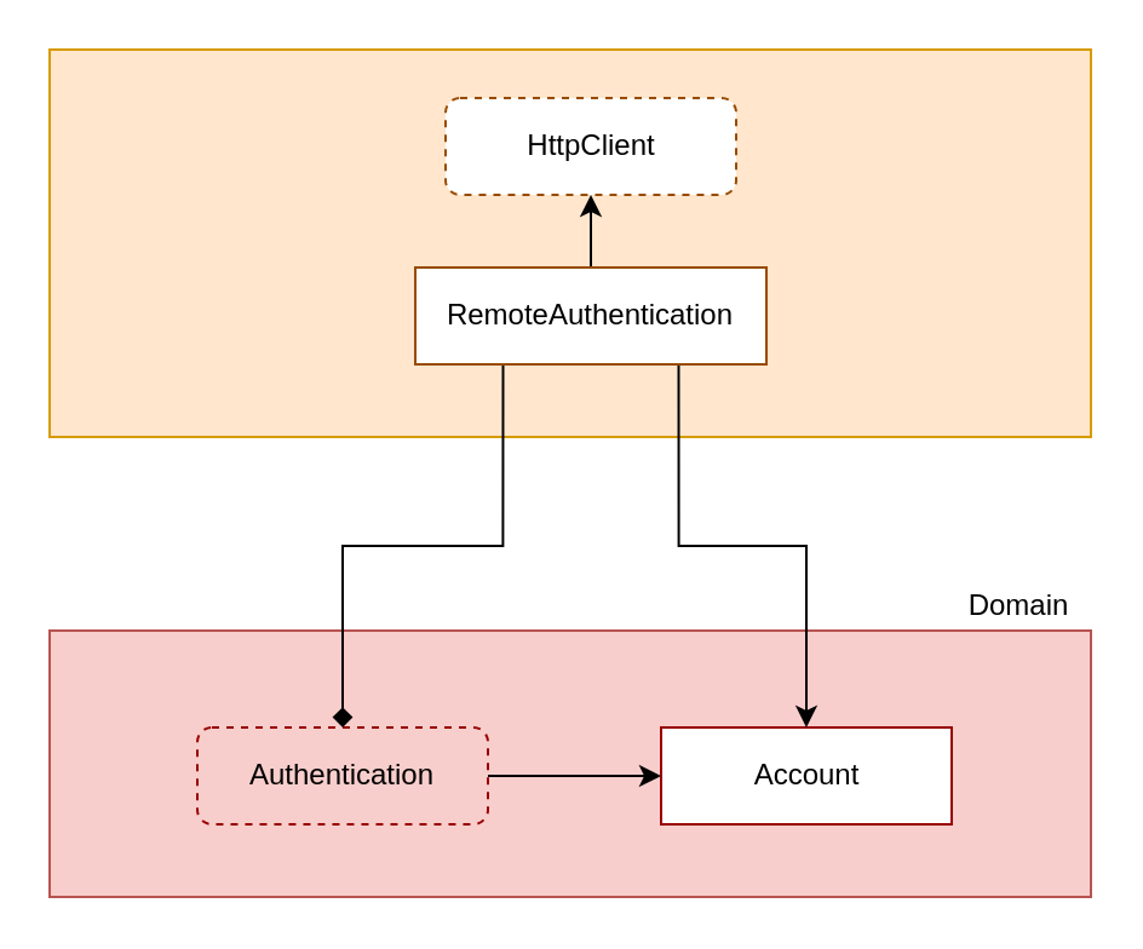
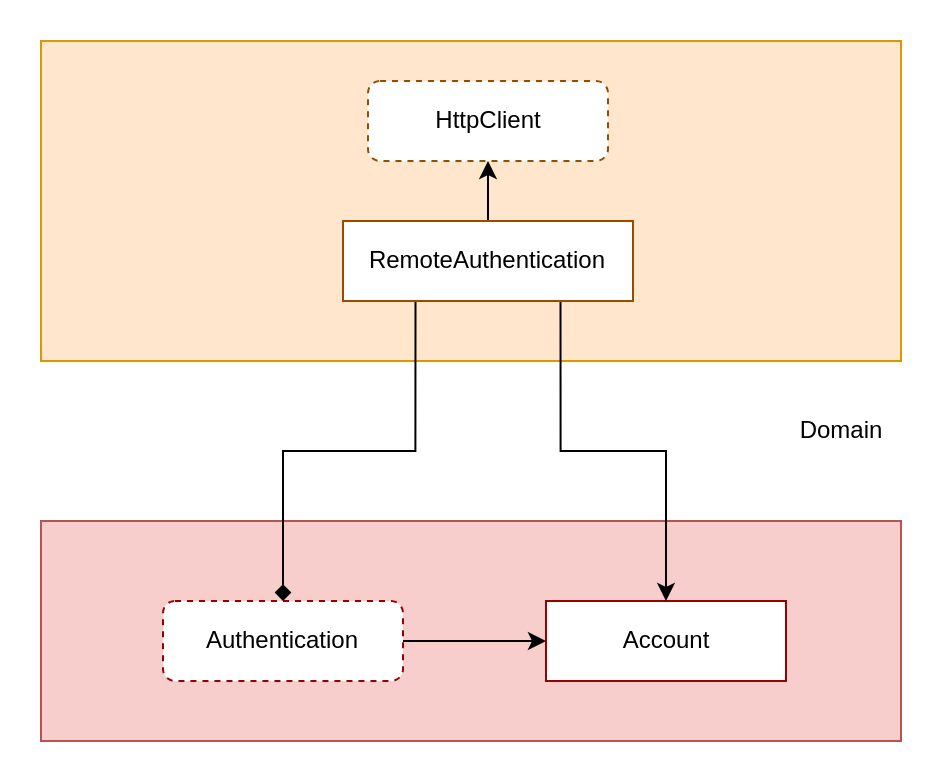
  <mxCell id="0" />
  <mxCell id="1" parent="0" />
  <mxCell id="2" value="" style="rounded=0;whiteSpace=wrap;html=1;fillColor=#f8cecc;strokeColor=#b85450;" vertex="1" parent="1"><mxGeometry x="20" y="260" width="430" height="110" as="geometry" /></mxCell>
- <mxCell id="3" value="Domain" style="text;html=1;align=center;verticalAlign=middle;resizable=0;points=[];autosize=1;strokeColor=none;" vertex="1" parent="1"><mxGeometry x="390" y="240" width="60" height="20" as="geometry" /></mxCell>
+ <mxCell id="3" value="Domain" style="text;html=1;align=center;verticalAlign=middle;resizable=0;points=[];autosize=1;strokeColor=none;" vertex="1" parent="1"><mxGeometry x="390" y="205" width="60" height="20" as="geometry" /></mxCell>
  <mxCell id="4" style="edgeStyle=orthogonalEdgeStyle;rounded=0;orthogonalLoop=1;jettySize=auto;html=1;entryX=0;entryY=0.5;entryDx=0;entryDy=0;" edge="1" parent="1" source="5" target="6"><mxGeometry relative="1" as="geometry" /></mxCell>
- <mxCell id="5" value="Authentication" style="rounded=1;whiteSpace=wrap;html=1;dashed=1;strokeColor=#990000;fillColor=#f8cecc;" vertex="1" parent="1"><mxGeometry x="81" y="300" width="120" height="40" as="geometry" /></mxCell>
+ <mxCell id="5" value="Authentication" style="rounded=1;whiteSpace=wrap;html=1;dashed=1;strokeColor=#990000;" vertex="1" parent="1"><mxGeometry x="81" y="300" width="120" height="40" as="geometry" /></mxCell>
  <mxCell id="6" value="Account" style="rounded=0;whiteSpace=wrap;html=1;strokeColor=#990000;" vertex="1" parent="1"><mxGeometry x="272.5" y="300" width="120" height="40" as="geometry" /></mxCell>
  <mxCell id="7" value="" style="rounded=0;whiteSpace=wrap;html=1;fillColor=#ffe6cc;strokeColor=#d79b00;" vertex="1" parent="1"><mxGeometry x="20" y="20" width="430" height="160" as="geometry" /></mxCell>
  <mxCell id="8" style="edgeStyle=orthogonalEdgeStyle;rounded=0;orthogonalLoop=1;jettySize=auto;html=1;exitX=0.75;exitY=1;exitDx=0;exitDy=0;entryX=0.5;entryY=0;entryDx=0;entryDy=0;" edge="1" parent="1" source="11" target="6"><mxGeometry relative="1" as="geometry" /></mxCell>
  <mxCell id="9" style="edgeStyle=orthogonalEdgeStyle;rounded=0;orthogonalLoop=1;jettySize=auto;html=1;exitX=0.5;exitY=0;exitDx=0;exitDy=0;entryX=0.5;entryY=1;entryDx=0;entryDy=0;" edge="1" parent="1" source="11" target="12"><mxGeometry relative="1" as="geometry" /></mxCell>
  <mxCell id="10" style="edgeStyle=orthogonalEdgeStyle;rounded=0;orthogonalLoop=1;jettySize=auto;html=1;exitX=0.25;exitY=1;exitDx=0;exitDy=0;endArrow=diamond;" edge="1" parent="1" source="11" target="5"><mxGeometry relative="1" as="geometry" /></mxCell>
  <mxCell id="11" value="RemoteAuthentication" style="rounded=0;whiteSpace=wrap;html=1;strokeColor=#994C00;" vertex="1" parent="1"><mxGeometry x="171" y="110" width="145" height="40" as="geometry" /></mxCell>
  <mxCell id="12" value="HttpClient" style="rounded=1;whiteSpace=wrap;html=1;dashed=1;strokeColor=#994C00;" vertex="1" parent="1"><mxGeometry x="183.5" y="40" width="120" height="40" as="geometry" /></mxCell>
